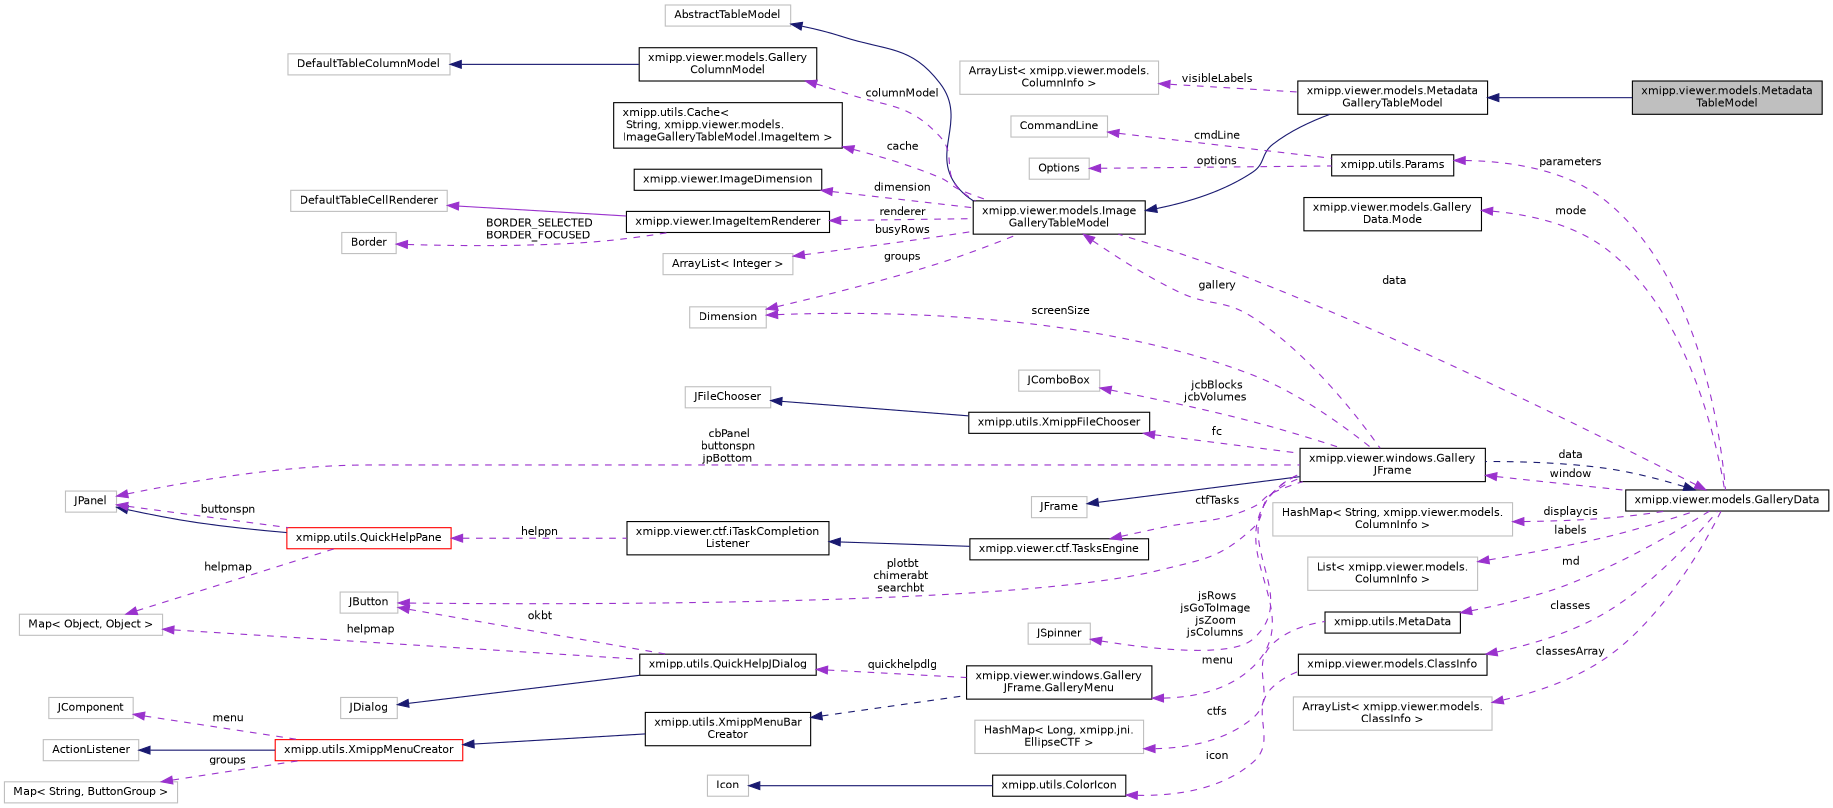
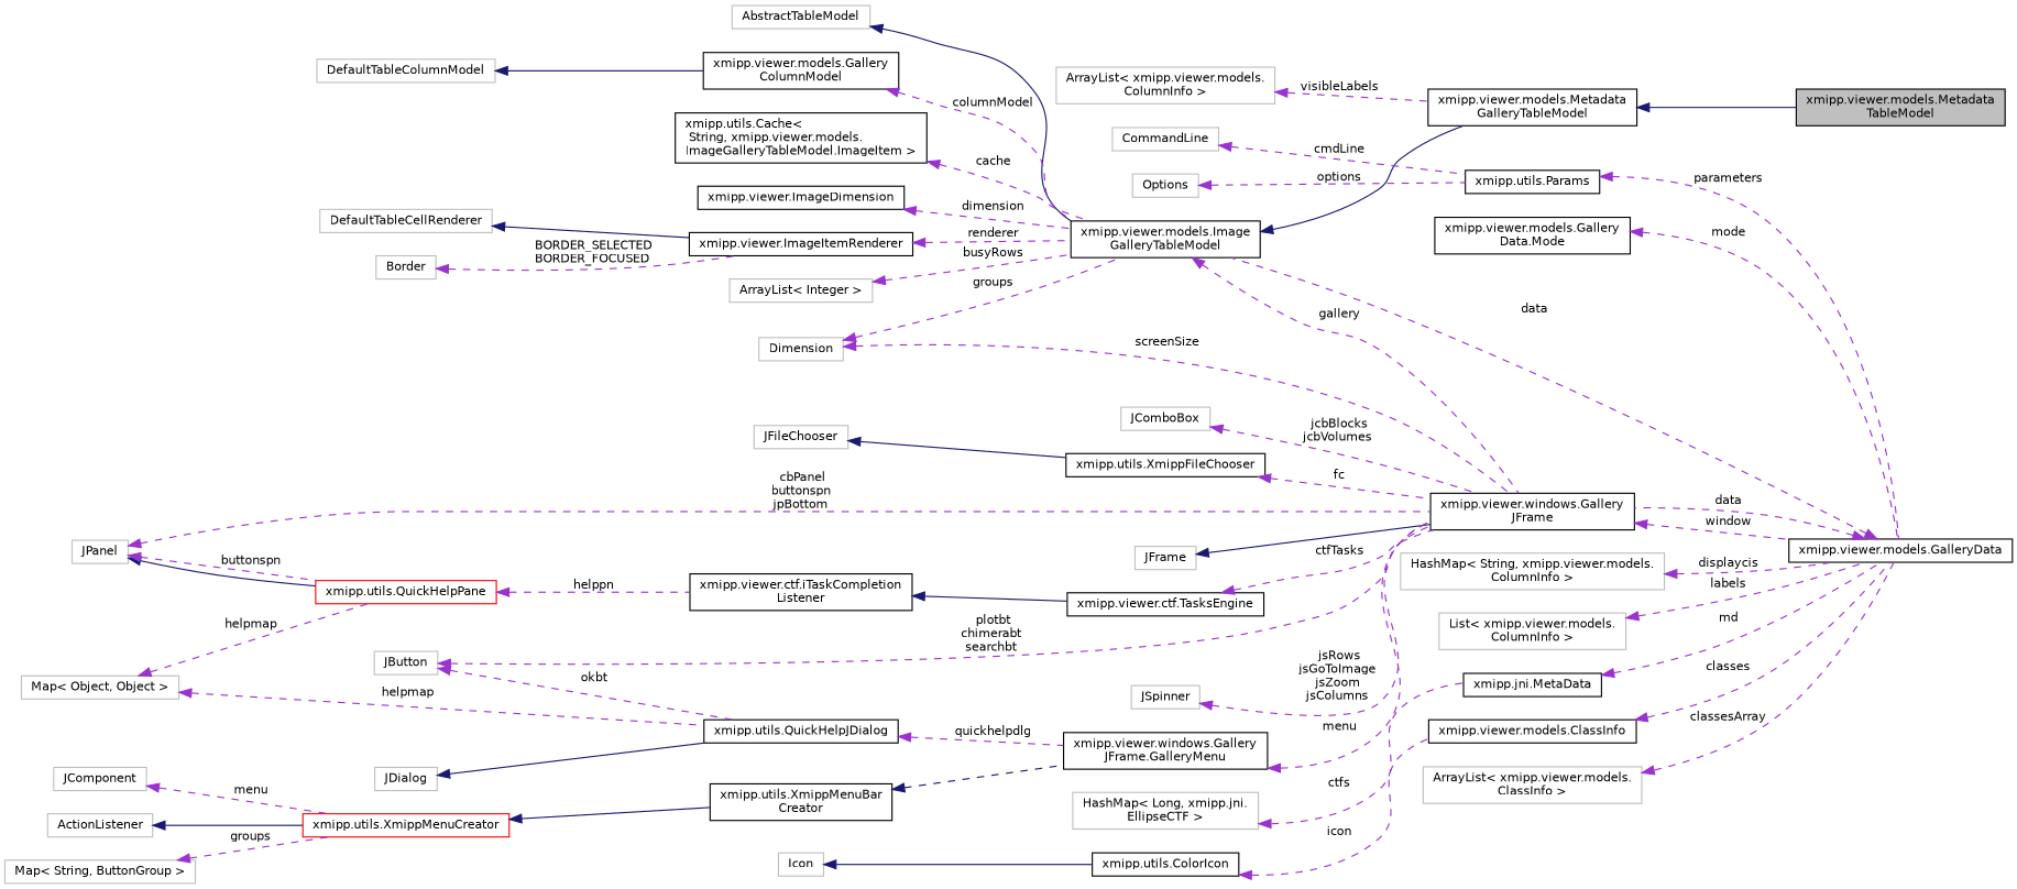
  digraph {
    rankdir=LR
    node [color=grey75 fillcolor=white fontname=Helvetica fontsize=10 shape=record style=filled]
    edge [color=darkorchid3 dir=back fontname=Helvetica fontsize=10 labelfontname=Helvetica labelfontsize=10 style=dashed]
    n1 [color=black fillcolor=grey75 fontcolor=black height=0.2 label="xmipp.viewer.models.Metadata\lTableModel" width=0.4]
    n2 [color=black height=0.2 label="xmipp.viewer.models.Metadata\lGalleryTableModel" width=0.4]
    n3 [color=black height=0.2 label="xmipp.viewer.models.Image\lGalleryTableModel" width=0.4]
    n4 [color=black height=0.2 label="xmipp.viewer.windows.Gallery\lJFrame" width=0.4]
    n5 [color=black height=0.2 label="xmipp.viewer.models.GalleryData" width=0.4]
    n6 [height=0.2 label=AbstractTableModel width=0.4]
    n7 [color=black height=0.2 label="xmipp.viewer.models.Gallery\lColumnModel" width=0.4]
    n8 [height=0.2 label=DefaultTableColumnModel width=0.4]
    n9 [color=black height=0.2 label="xmipp.utils.Cache\<\l String, xmipp.viewer.models.\lImageGalleryTableModel.ImageItem \>" width=0.4]
    n10 [color=black height=0.2 label="xmipp.viewer.ImageDimension" width=0.4]
    n11 [color=black height=0.2 label="xmipp.viewer.ImageItemRenderer" width=0.4]
    n12 [height=0.2 label=DefaultTableCellRenderer width=0.4]
    n13 [height=0.2 label=Border width=0.4]
    n14 [height=0.2 label="ArrayList\< Integer \>" width=0.4]
    n15 [height=0.2 label=Dimension width=0.4]
    n16 [height=0.2 label="HashMap\< String, xmipp.viewer.models.\lColumnInfo \>" width=0.4]
    n17 [height=0.2 label=JFrame width=0.4]
    n18 [height=0.2 label=JButton width=0.4]
    n19 [color=black height=0.2 label="xmipp.utils.QuickHelpJDialog" width=0.4]
    n20 [color=black height=0.2 label="xmipp.viewer.windows.Gallery\lJFrame.GalleryMenu" width=0.4]
    n21 [height=0.2 label=JSpinner width=0.4]
    n22 [color=black height=0.2 label="xmipp.utils.XmippFileChooser" width=0.4]
    n23 [height=0.2 label=JFileChooser width=0.4]
    n24 [color=black height=0.2 label="xmipp.viewer.ctf.TasksEngine" width=0.4]
    n25 [color=black height=0.2 label="xmipp.viewer.ctf.iTaskCompletion\lListener" width=0.4]
    n26 [height=0.2 label=JComboBox width=0.4]
    n27 [height=0.2 label=JPanel width=0.4]
    n28 [color=red height=0.2 label="xmipp.utils.QuickHelpPane" width=0.4]
    n29 [color=black height=0.2 label="xmipp.utils.XmippMenuBar\lCreator" width=0.4]
    n30 [color=red height=0.2 label="xmipp.utils.XmippMenuCreator" width=0.4]
    n31 [height=0.2 label=ActionListener width=0.4]
    n32 [height=0.2 label="Map\< String, ButtonGroup \>" width=0.4]
    n33 [height=0.2 label=JComponent width=0.4]
    n34 [height=0.2 label=JDialog width=0.4]
    n35 [height=0.2 label="Map\< Object, Object \>" width=0.4]
    n36 [height=0.2 label="List\< xmipp.viewer.models.\lColumnInfo \>" width=0.4]
-   n37 [color=black height=0.2 label="xmipp.utils.MetaData" width=0.4]
+   n37 [color=black height=0.2 label="xmipp.jni.MetaData" width=0.4]
    n38 [height=0.2 label="HashMap\< Long, xmipp.jni.\lEllipseCTF \>" width=0.4]
    n39 [color=black height=0.2 label="xmipp.viewer.models.ClassInfo" width=0.4]
    n40 [color=black height=0.2 label="xmipp.utils.ColorIcon" width=0.4]
    n41 [height=0.2 label=Icon width=0.4]
    n42 [height=0.2 label="ArrayList\< xmipp.viewer.models.\lClassInfo \>" width=0.4]
    n43 [color=black height=0.2 label="xmipp.viewer.models.Gallery\lData.Mode" width=0.4]
    n44 [color=black height=0.2 label="xmipp.utils.Params" width=0.4]
    n45 [height=0.2 label=Options width=0.4]
    n46 [height=0.2 label=CommandLine width=0.4]
    n47 [height=0.2 label="ArrayList\< xmipp.viewer.models.\lColumnInfo \>" width=0.4]
    n2 -> n1 [color=midnightblue style=solid]
    n3 -> n2 [color=midnightblue style=solid]
    n3 -> n4 [label=" gallery"]
    n4 -> n5 [label=" window"]
    n5 -> n3 [label=" data"]
-   n5 -> n4 [color=midnightblue label=" data"]
+   n5 -> n4 [label=" data"]
    n6 -> n3 [color=midnightblue style=solid]
    n7 -> n3 [label=" columnModel"]
    n8 -> n7 [color=midnightblue style=solid]
    n9 -> n3 [label=" cache"]
    n10 -> n3 [label=" dimension"]
    n11 -> n3 [label=" renderer"]
-   n12 -> n11 [style=solid]
+   n12 -> n11 [color=midnightblue style=solid]
    n13 -> n11 [label=" BORDER_SELECTED\nBORDER_FOCUSED"]
    n14 -> n3 [label=" busyRows"]
    n15 -> n3 [label=" groups"]
    n15 -> n4 [label=" screenSize"]
    n16 -> n5 [label=" displaycis"]
    n17 -> n4 [color=midnightblue style=solid]
    n18 -> n4 [label=" plotbt\nchimerabt\nsearchbt"]
    n18 -> n19 [label=" okbt"]
    n19 -> n20 [label=" quickhelpdlg"]
    n20 -> n4 [label=" menu"]
    n21 -> n4 [label=" jsRows\njsGoToImage\njsZoom\njsColumns"]
    n22 -> n4 [label=" fc"]
    n23 -> n22 [color=midnightblue style=solid]
    n24 -> n4 [label=" ctfTasks"]
    n25 -> n24 [color=midnightblue style=solid]
    n26 -> n4 [label=" jcbBlocks\njcbVolumes"]
    n27 -> n4 [label=" cbPanel\nbuttonspn\njpBottom"]
    n27 -> n28 [color=midnightblue style=solid]
    n27 -> n28 [label=" buttonspn"]
    n28 -> n25 [label=" helppn"]
    n29 -> n20 [color=midnightblue]
    n30 -> n29 [color=midnightblue style=solid]
    n31 -> n30 [color=midnightblue style=solid]
    n32 -> n30 [label=" groups"]
    n33 -> n30 [label=" menu"]
    n34 -> n19 [color=midnightblue style=solid]
    n35 -> n19 [label=" helpmap"]
    n35 -> n28 [label=" helpmap"]
    n36 -> n5 [label=" labels"]
    n37 -> n5 [label=" md"]
    n38 -> n37 [label=" ctfs"]
    n39 -> n5 [label=" classes"]
    n40 -> n39 [label=" icon"]
    n41 -> n40 [color=midnightblue style=solid]
    n42 -> n5 [label=" classesArray"]
    n43 -> n5 [label=" mode"]
    n44 -> n5 [label=" parameters"]
    n45 -> n44 [label=" options"]
    n46 -> n44 [label=" cmdLine"]
    n47 -> n2 [label=" visibleLabels"]
  }
